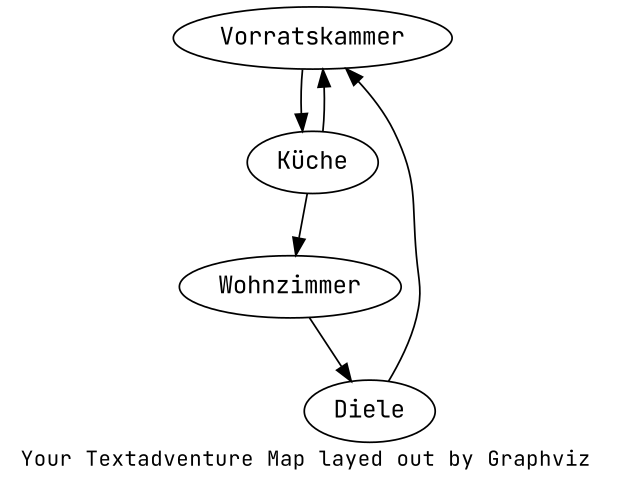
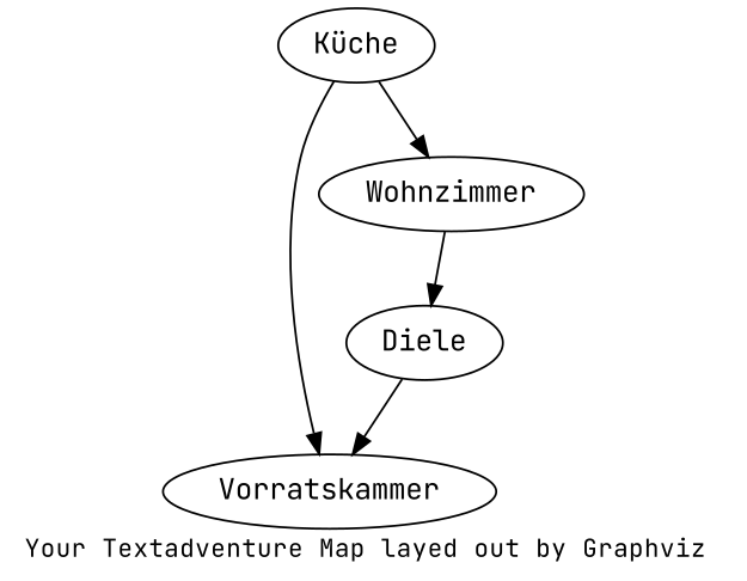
  digraph {
    fontname="JetBrains Mono"
    fontsize=12
    label="Your Textadventure Map layed out by Graphviz "
    node [fontname="JetBrains Mono"]
    edge [fontname="JetBrains Mono"]
    Vorratskammer
    "Küche"
    Wohnzimmer
    Diele
-   Vorratskammer -> "Küche"
    "Küche" -> Vorratskammer
    "Küche" -> Wohnzimmer
    Wohnzimmer -> Diele
    Diele -> Vorratskammer
  }
